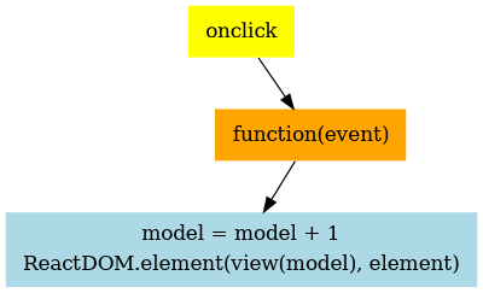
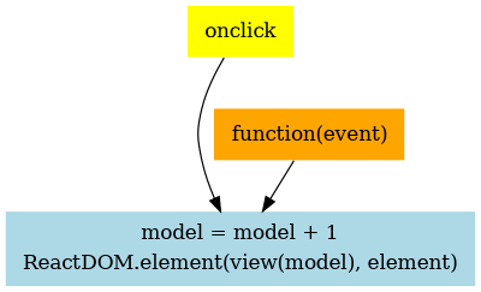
  digraph {
    node [shape=plaintext style=filled]
    n1 [fillcolor=lightblue label=<     <table border="0">       <tr>         <td>model = model + 1</td>       </tr>       <tr>         <td>ReactDOM.element(view(model), element)</td>       </tr>     </table>   >]
    n2 [fillcolor=orange label=<     <table border="0">       <tr>         <td>function(event)</td>       </tr>     </table>   >]
    n3 [fillcolor=yellow label=<     <table border="0">       <tr>         <td>onclick</td>       </tr>     </table>   >]
    n2 -> n1
-   n3 -> n2
+   n3 -> n1
  }
